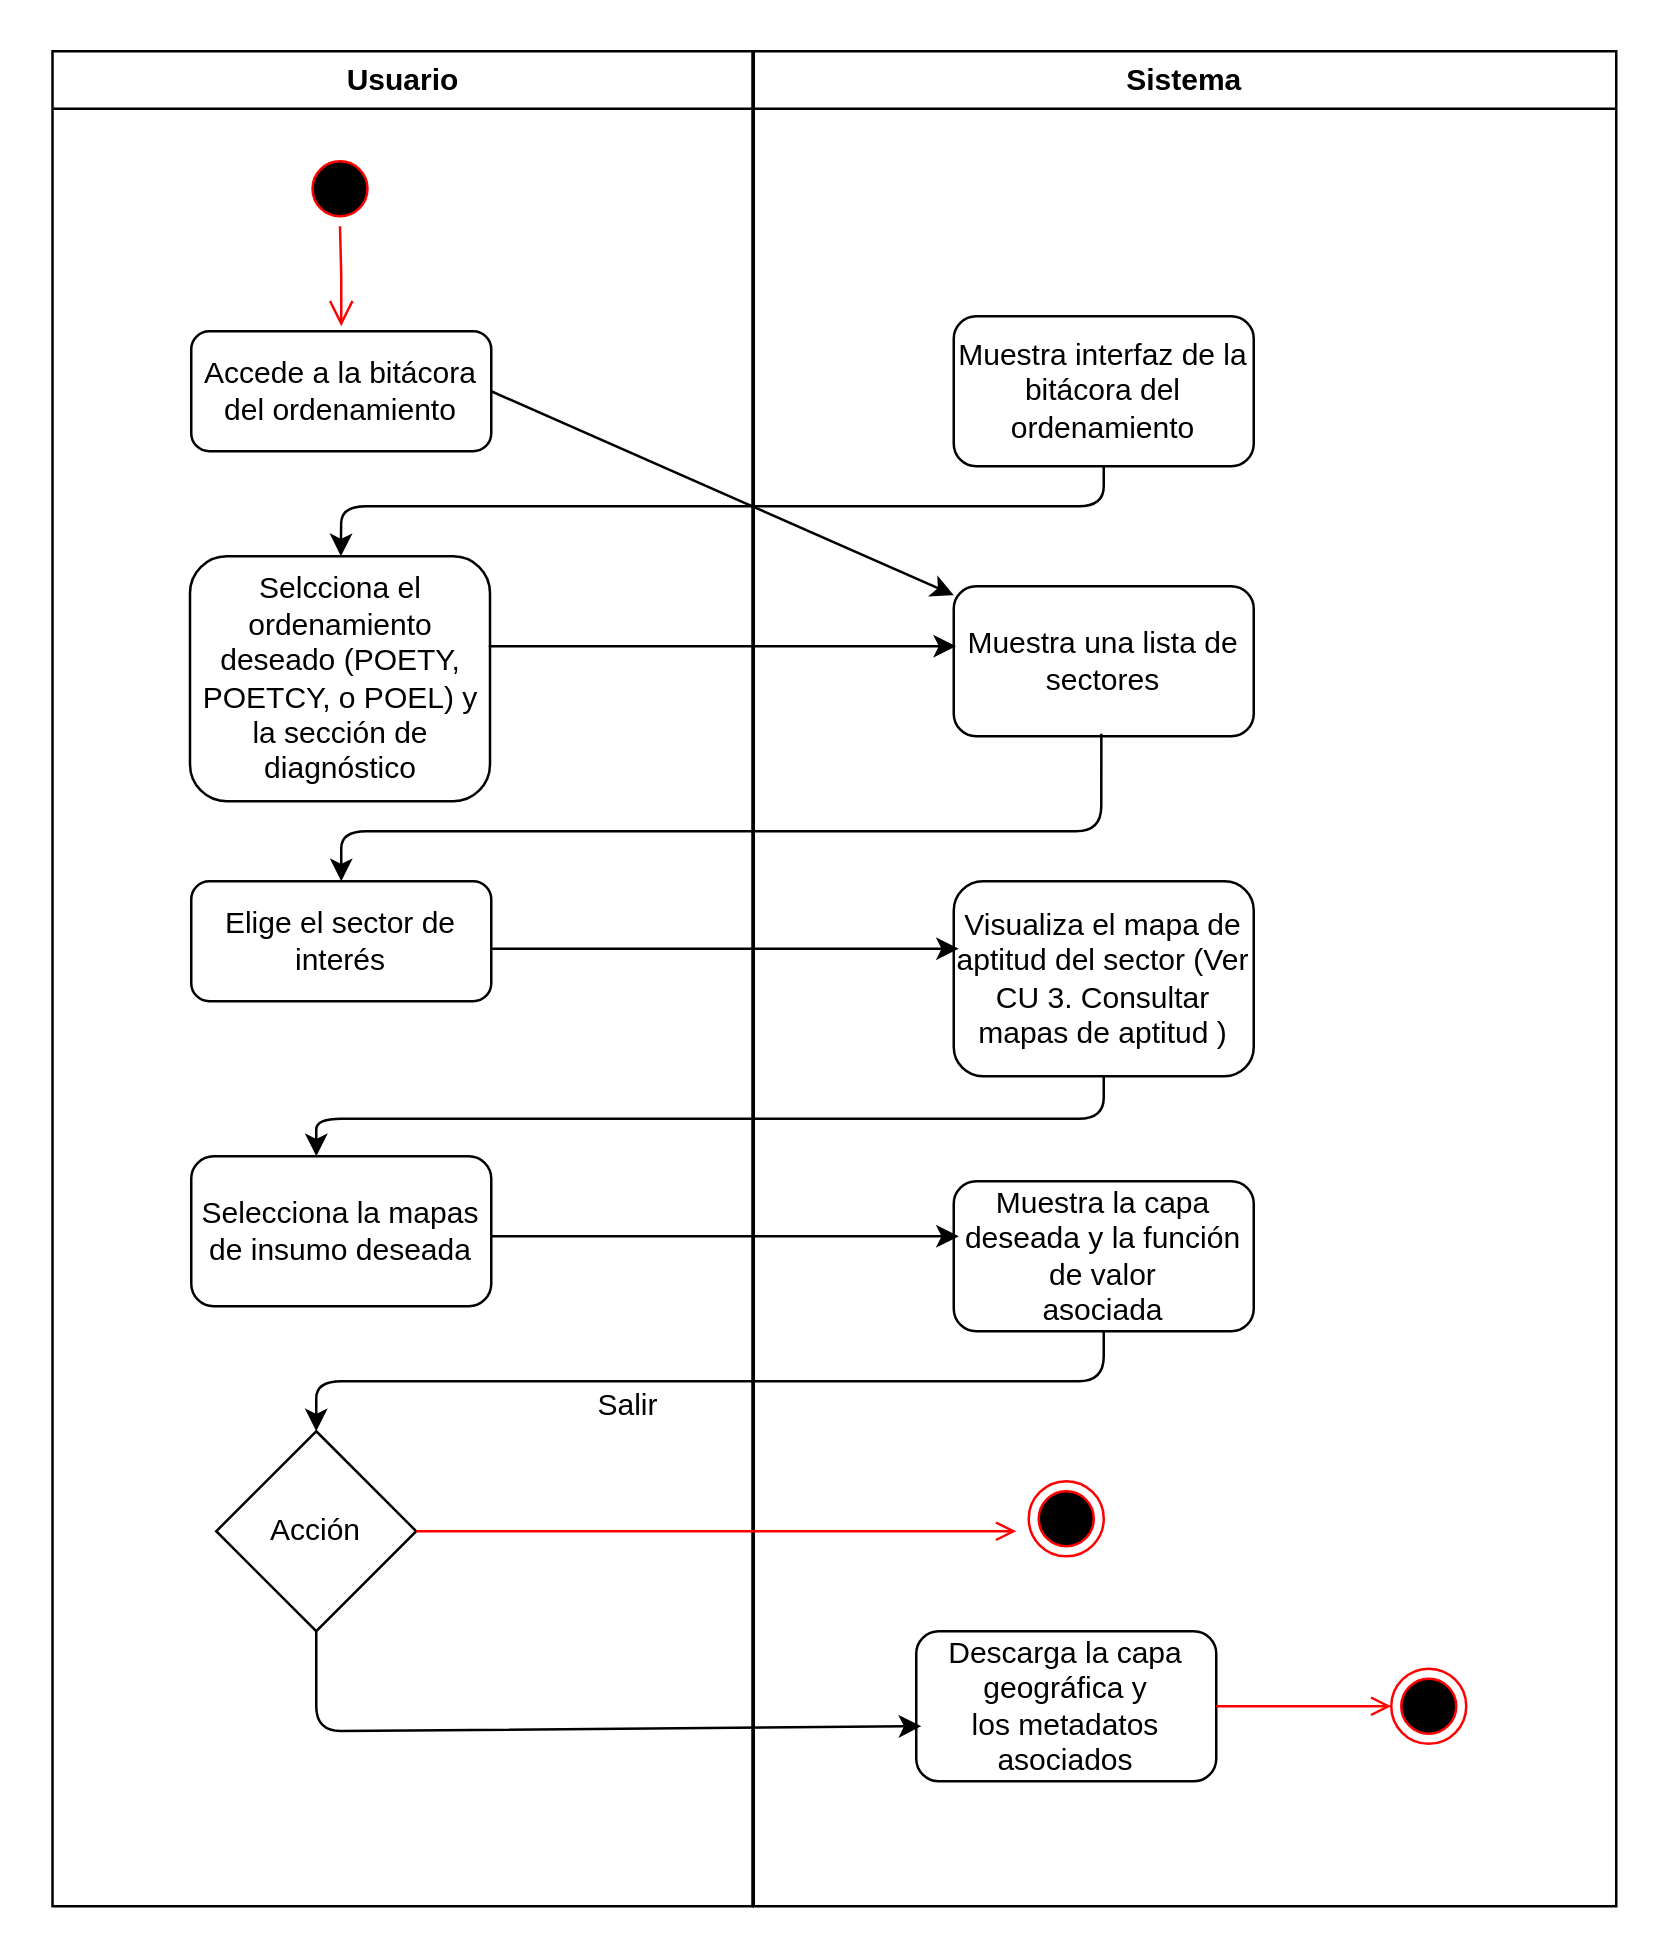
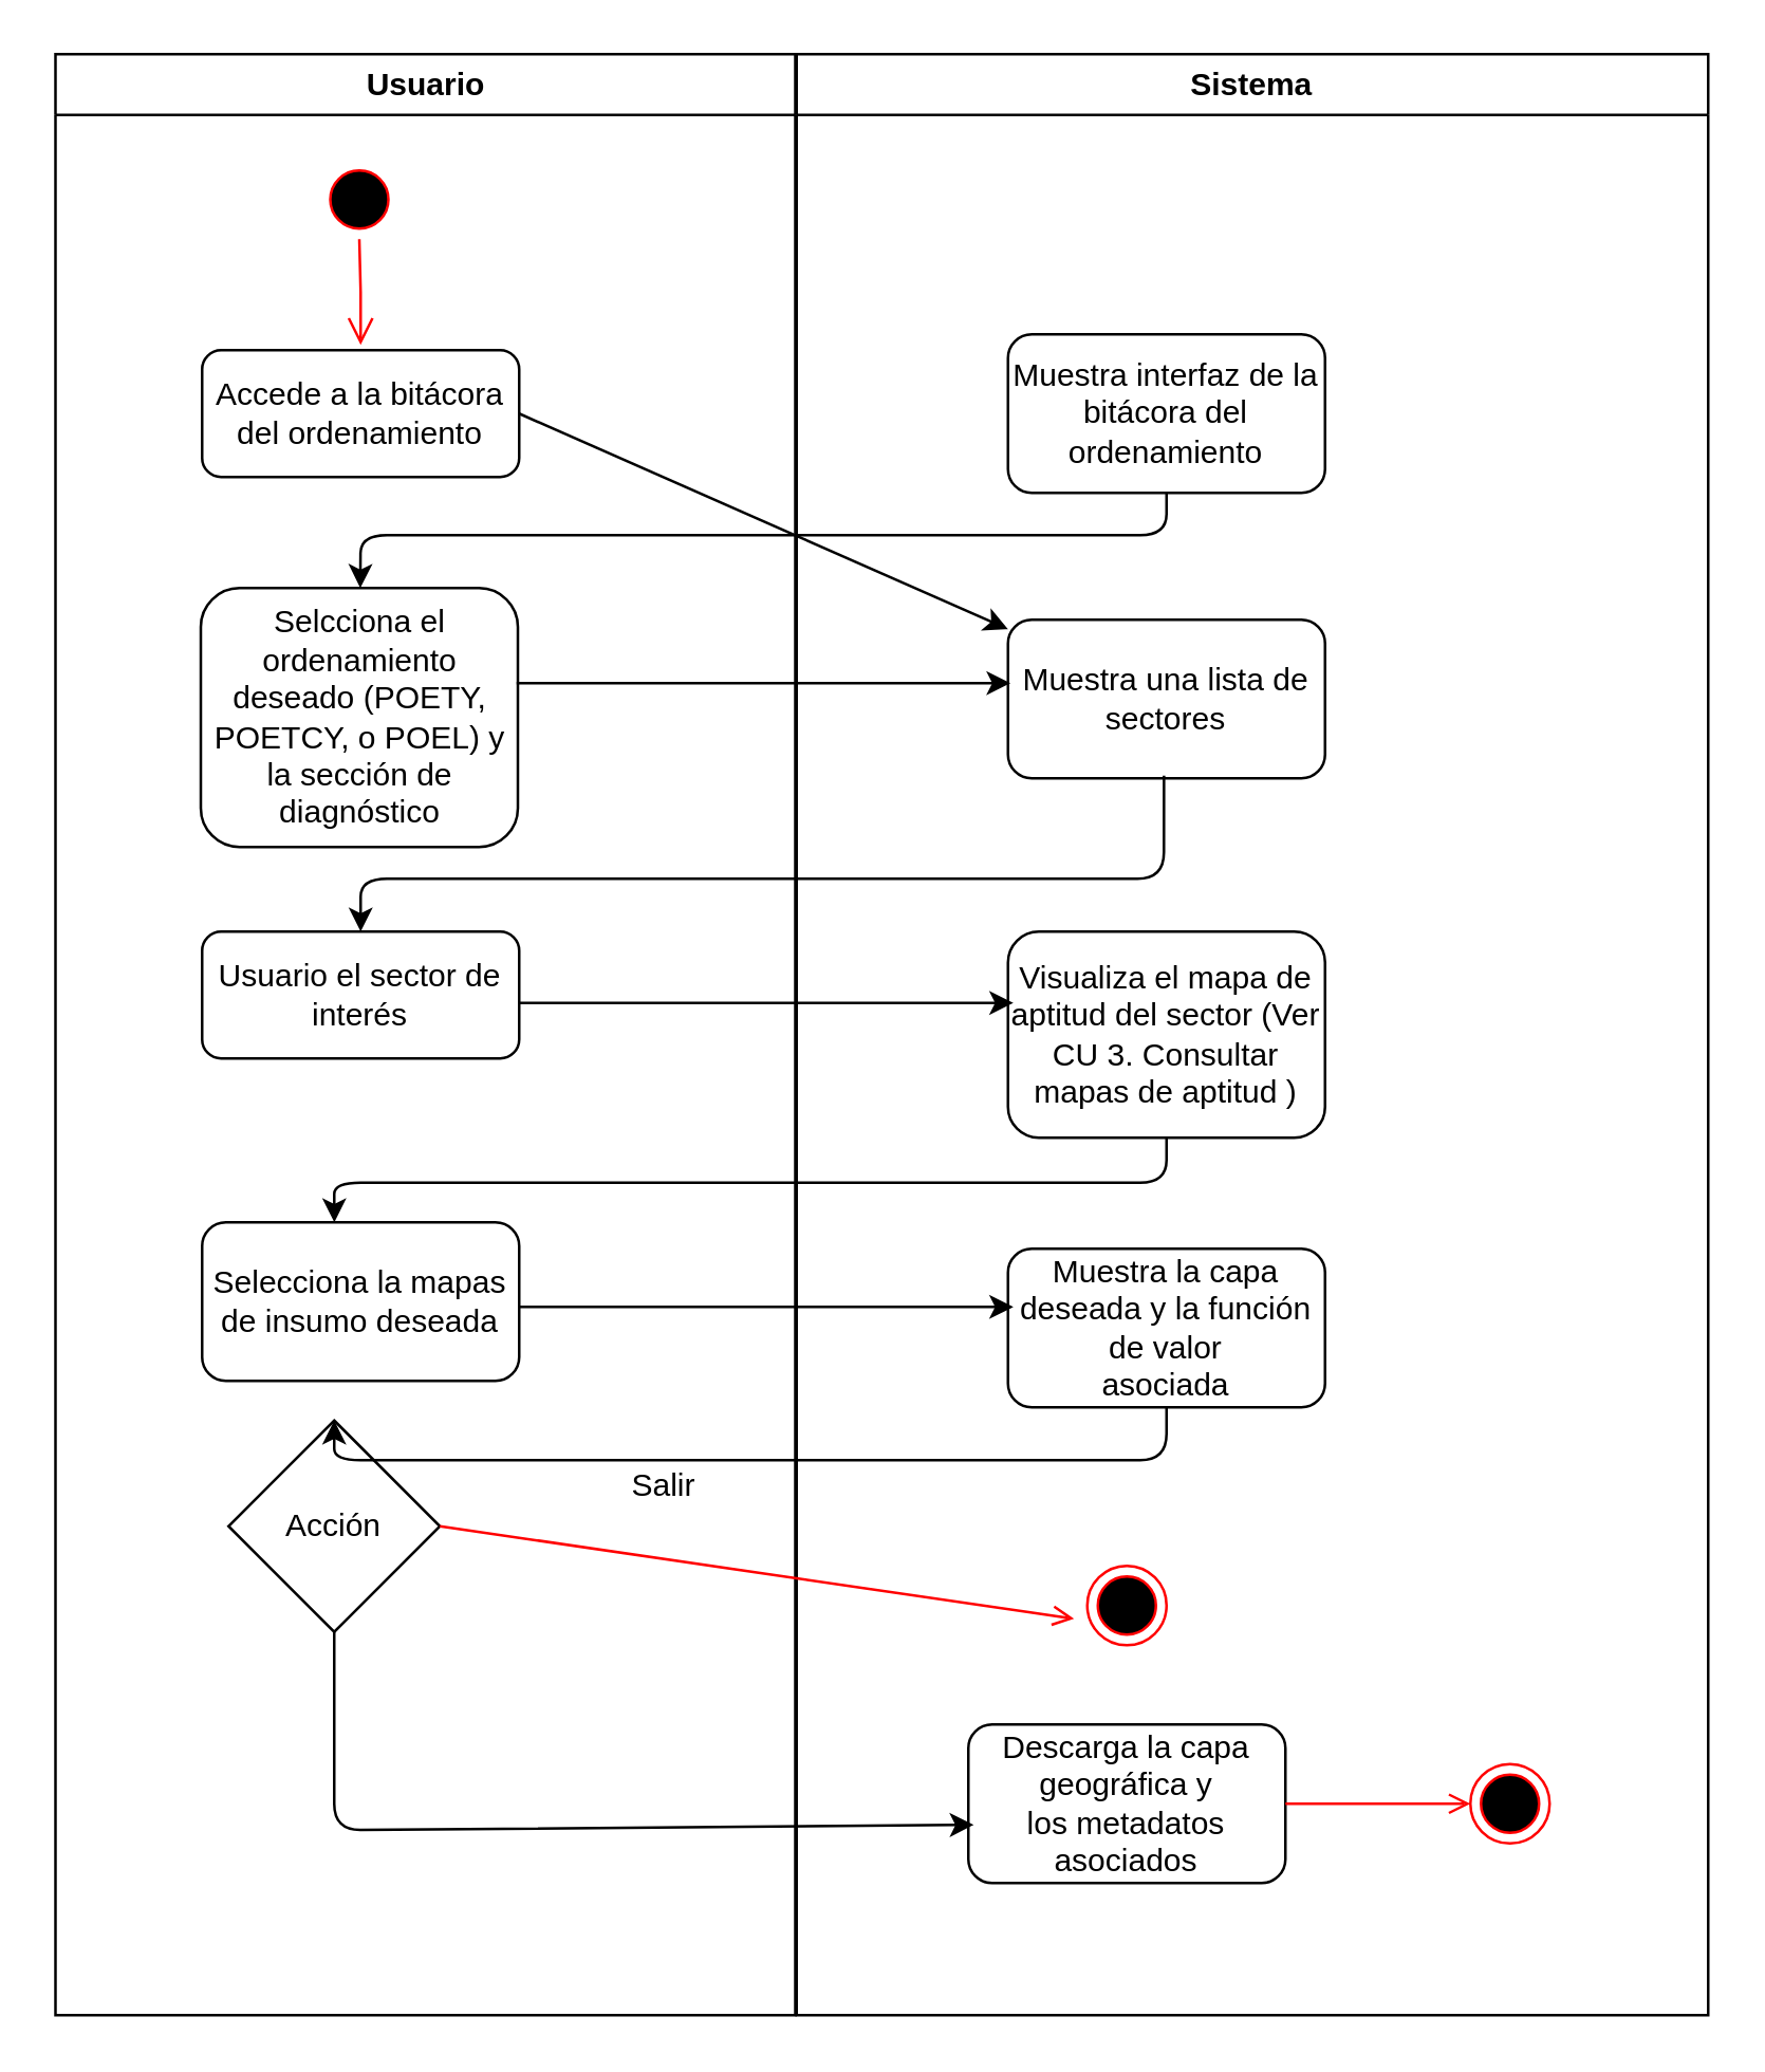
  <mxCell id="0" />
  <mxCell id="1" parent="0" />
  <mxCell id="2" value="Usuario" style="swimlane;whiteSpace=wrap" parent="1" vertex="1"><mxGeometry x="20.5" y="20" width="280" height="742" as="geometry" /></mxCell>
  <mxCell id="3" value="" style="ellipse;shape=startState;fillColor=#000000;strokeColor=#ff0000;" parent="2" vertex="1"><mxGeometry x="100" y="40" width="30" height="30" as="geometry" /></mxCell>
  <mxCell id="4" value="" style="edgeStyle=elbowEdgeStyle;elbow=horizontal;verticalAlign=bottom;endArrow=open;endSize=8;strokeColor=#FF0000;endFill=1;rounded=0" parent="2" source="3" edge="1"><mxGeometry x="100" y="40" as="geometry"><mxPoint x="115.5" y="110" as="targetPoint" /></mxGeometry></mxCell>
  <mxCell id="5" value="Accede a la bitácora del ordenamiento" style="rounded=1;whiteSpace=wrap;html=1;" vertex="1" parent="2"><mxGeometry x="55.5" y="112" width="120" height="48" as="geometry" /></mxCell>
  <mxCell id="6" value="&lt;div&gt;Selcciona el ordenamiento deseado (POETY,&lt;/div&gt;&lt;div&gt;POETCY, o POEL) y la sección de diagnóstico&lt;/div&gt;" style="rounded=1;whiteSpace=wrap;html=1;" vertex="1" parent="2"><mxGeometry x="55" y="202" width="120" height="98" as="geometry" /></mxCell>
- <mxCell id="7" value="Elige el sector de interés" style="rounded=1;whiteSpace=wrap;html=1;" vertex="1" parent="2"><mxGeometry x="55.5" y="332" width="120" height="48" as="geometry" /></mxCell>
+ <mxCell id="7" value="Usuario el sector de interés" style="rounded=1;whiteSpace=wrap;html=1;" vertex="1" parent="2"><mxGeometry x="55.5" y="332" width="120" height="48" as="geometry" /></mxCell>
  <mxCell id="8" value="Selecciona la mapas de insumo deseada" style="rounded=1;whiteSpace=wrap;html=1;" vertex="1" parent="2"><mxGeometry x="55.5" y="442" width="120" height="60" as="geometry" /></mxCell>
- <mxCell id="9" value="Acción" style="rhombus;whiteSpace=wrap;html=1;" vertex="1" parent="2"><mxGeometry x="65.5" y="552" width="80" height="80" as="geometry" /></mxCell>
+ <mxCell id="9" value="Acción" style="rhombus;whiteSpace=wrap;html=1;" vertex="1" parent="2"><mxGeometry x="65.5" y="517" width="80" height="80" as="geometry" /></mxCell>
  <mxCell id="10" value="Salir" style="text;html=1;strokeColor=none;fillColor=none;align=center;verticalAlign=middle;whiteSpace=wrap;rounded=0;" vertex="1" parent="2"><mxGeometry x="210.5" y="532" width="40" height="20" as="geometry" /></mxCell>
  <mxCell id="11" value="Sistema" style="swimlane;whiteSpace=wrap" parent="1" vertex="1"><mxGeometry x="301" y="20" width="345" height="742" as="geometry" /></mxCell>
  <mxCell id="12" value="Muestra interfaz de la bitácora del ordenamiento" style="rounded=1;whiteSpace=wrap;html=1;" vertex="1" parent="11"><mxGeometry x="80" y="106" width="120" height="60" as="geometry" /></mxCell>
  <mxCell id="13" value="Muestra una lista de sectores" style="rounded=1;whiteSpace=wrap;html=1;" vertex="1" parent="11"><mxGeometry x="80" y="214" width="120" height="60" as="geometry" /></mxCell>
  <mxCell id="14" value="Visualiza el mapa de aptitud del sector (Ver CU 3.&amp;nbsp;Consultar mapas de aptitud )" style="rounded=1;whiteSpace=wrap;html=1;" vertex="1" parent="11"><mxGeometry x="80" y="332" width="120" height="78" as="geometry" /></mxCell>
  <mxCell id="15" value="&lt;div&gt;Muestra la capa deseada y la función de valor&lt;/div&gt;&lt;div&gt;asociada&lt;/div&gt;" style="rounded=1;whiteSpace=wrap;html=1;" vertex="1" parent="11"><mxGeometry x="80" y="452" width="120" height="60" as="geometry" /></mxCell>
  <mxCell id="16" value="" style="ellipse;shape=endState;fillColor=#000000;strokeColor=#ff0000" vertex="1" parent="11"><mxGeometry x="110" y="572" width="30" height="30" as="geometry" /></mxCell>
  <mxCell id="17" value="&lt;div&gt;Descarga la capa geográfica y&lt;/div&gt;&lt;div&gt;los metadatos asociados&lt;/div&gt;" style="rounded=1;whiteSpace=wrap;html=1;" vertex="1" parent="11"><mxGeometry x="65" y="632" width="120" height="60" as="geometry" /></mxCell>
  <mxCell id="18" value="" style="ellipse;shape=endState;fillColor=#000000;strokeColor=#ff0000" parent="11" vertex="1"><mxGeometry x="255" y="647" width="30" height="30" as="geometry" /></mxCell>
  <mxCell id="19" value="" style="endArrow=open;strokeColor=#FF0000;endFill=1;rounded=0;exitX=1;exitY=0.5;exitDx=0;exitDy=0;entryX=0;entryY=0.5;entryDx=0;entryDy=0;" parent="11" source="17" target="18" edge="1"><mxGeometry relative="1" as="geometry"><mxPoint x="175" y="792" as="sourcePoint" /></mxGeometry></mxCell>
  <mxCell id="20" value="" style="endArrow=classic;html=1;exitX=1;exitY=0.5;exitDx=0;exitDy=0;" edge="1" parent="1" source="5" target="13"><mxGeometry width="50" height="50" relative="1" as="geometry"><mxPoint x="416" y="392" as="sourcePoint" /><mxPoint x="466" y="342" as="targetPoint" /></mxGeometry></mxCell>
  <mxCell id="21" value="" style="endArrow=classic;html=1;exitX=0.5;exitY=1;exitDx=0;exitDy=0;" edge="1" parent="1" source="12" target="6"><mxGeometry width="50" height="50" relative="1" as="geometry"><mxPoint x="416" y="392" as="sourcePoint" /><mxPoint x="-164" y="202" as="targetPoint" /><Array as="points"><mxPoint x="441" y="202" /><mxPoint x="136" y="202" /></Array></mxGeometry></mxCell>
  <mxCell id="22" value="" style="endArrow=classic;html=1;exitX=0.996;exitY=0.367;exitDx=0;exitDy=0;entryX=0.008;entryY=0.4;entryDx=0;entryDy=0;entryPerimeter=0;exitPerimeter=0;" edge="1" parent="1" source="6" target="13"><mxGeometry width="50" height="50" relative="1" as="geometry"><mxPoint x="416" y="422" as="sourcePoint" /><mxPoint x="466" y="372" as="targetPoint" /></mxGeometry></mxCell>
  <mxCell id="23" value="" style="endArrow=classic;html=1;exitX=0.442;exitY=0.983;exitDx=0;exitDy=0;exitPerimeter=0;entryX=0.5;entryY=0;entryDx=0;entryDy=0;" edge="1" parent="1" target="7"><mxGeometry width="50" height="50" relative="1" as="geometry"><mxPoint x="440.04" y="292.98" as="sourcePoint" /><mxPoint x="-164" y="332" as="targetPoint" /><Array as="points"><mxPoint x="440" y="332" /><mxPoint x="136" y="332" /></Array></mxGeometry></mxCell>
  <mxCell id="24" value="" style="endArrow=classic;html=1;entryX=0.017;entryY=0.346;entryDx=0;entryDy=0;entryPerimeter=0;" edge="1" parent="1" target="14"><mxGeometry width="50" height="50" relative="1" as="geometry"><mxPoint x="196" y="379" as="sourcePoint" /><mxPoint x="386" y="372" as="targetPoint" /></mxGeometry></mxCell>
  <mxCell id="25" value="" style="endArrow=classic;html=1;exitX=0.5;exitY=1;exitDx=0;exitDy=0;entryX=0.417;entryY=0;entryDx=0;entryDy=0;entryPerimeter=0;" edge="1" parent="1" source="14" target="8"><mxGeometry width="50" height="50" relative="1" as="geometry"><mxPoint x="746" y="447" as="sourcePoint" /><mxPoint x="123" y="463" as="targetPoint" /><Array as="points"><mxPoint x="441" y="447" /><mxPoint x="126" y="447" /></Array></mxGeometry></mxCell>
  <mxCell id="26" value="" style="endArrow=classic;html=1;entryX=0.017;entryY=0.367;entryDx=0;entryDy=0;entryPerimeter=0;" edge="1" parent="1" target="15"><mxGeometry width="50" height="50" relative="1" as="geometry"><mxPoint x="196" y="494" as="sourcePoint" /><mxPoint x="466" y="432" as="targetPoint" /></mxGeometry></mxCell>
  <mxCell id="27" value="" style="endArrow=classic;html=1;exitX=0.5;exitY=1;exitDx=0;exitDy=0;entryX=0.5;entryY=0;entryDx=0;entryDy=0;" edge="1" parent="1" source="15" target="9"><mxGeometry width="50" height="50" relative="1" as="geometry"><mxPoint x="416" y="482" as="sourcePoint" /><mxPoint x="-184" y="552" as="targetPoint" /><Array as="points"><mxPoint x="441" y="552" /><mxPoint x="126" y="552" /></Array></mxGeometry></mxCell>
  <mxCell id="28" value="" style="endArrow=open;strokeColor=#FF0000;endFill=1;rounded=0;exitX=1;exitY=0.5;exitDx=0;exitDy=0;" edge="1" parent="1" source="9"><mxGeometry relative="1" as="geometry"><mxPoint x="166" y="611" as="sourcePoint" /><mxPoint x="406" y="612" as="targetPoint" /></mxGeometry></mxCell>
  <mxCell id="29" value="" style="endArrow=classic;html=1;entryX=0.017;entryY=0.633;entryDx=0;entryDy=0;entryPerimeter=0;" edge="1" parent="1" source="9" target="17"><mxGeometry width="50" height="50" relative="1" as="geometry"><mxPoint x="-224" y="712" as="sourcePoint" /><mxPoint x="336" y="712" as="targetPoint" /><Array as="points"><mxPoint x="126" y="692" /></Array></mxGeometry></mxCell>
